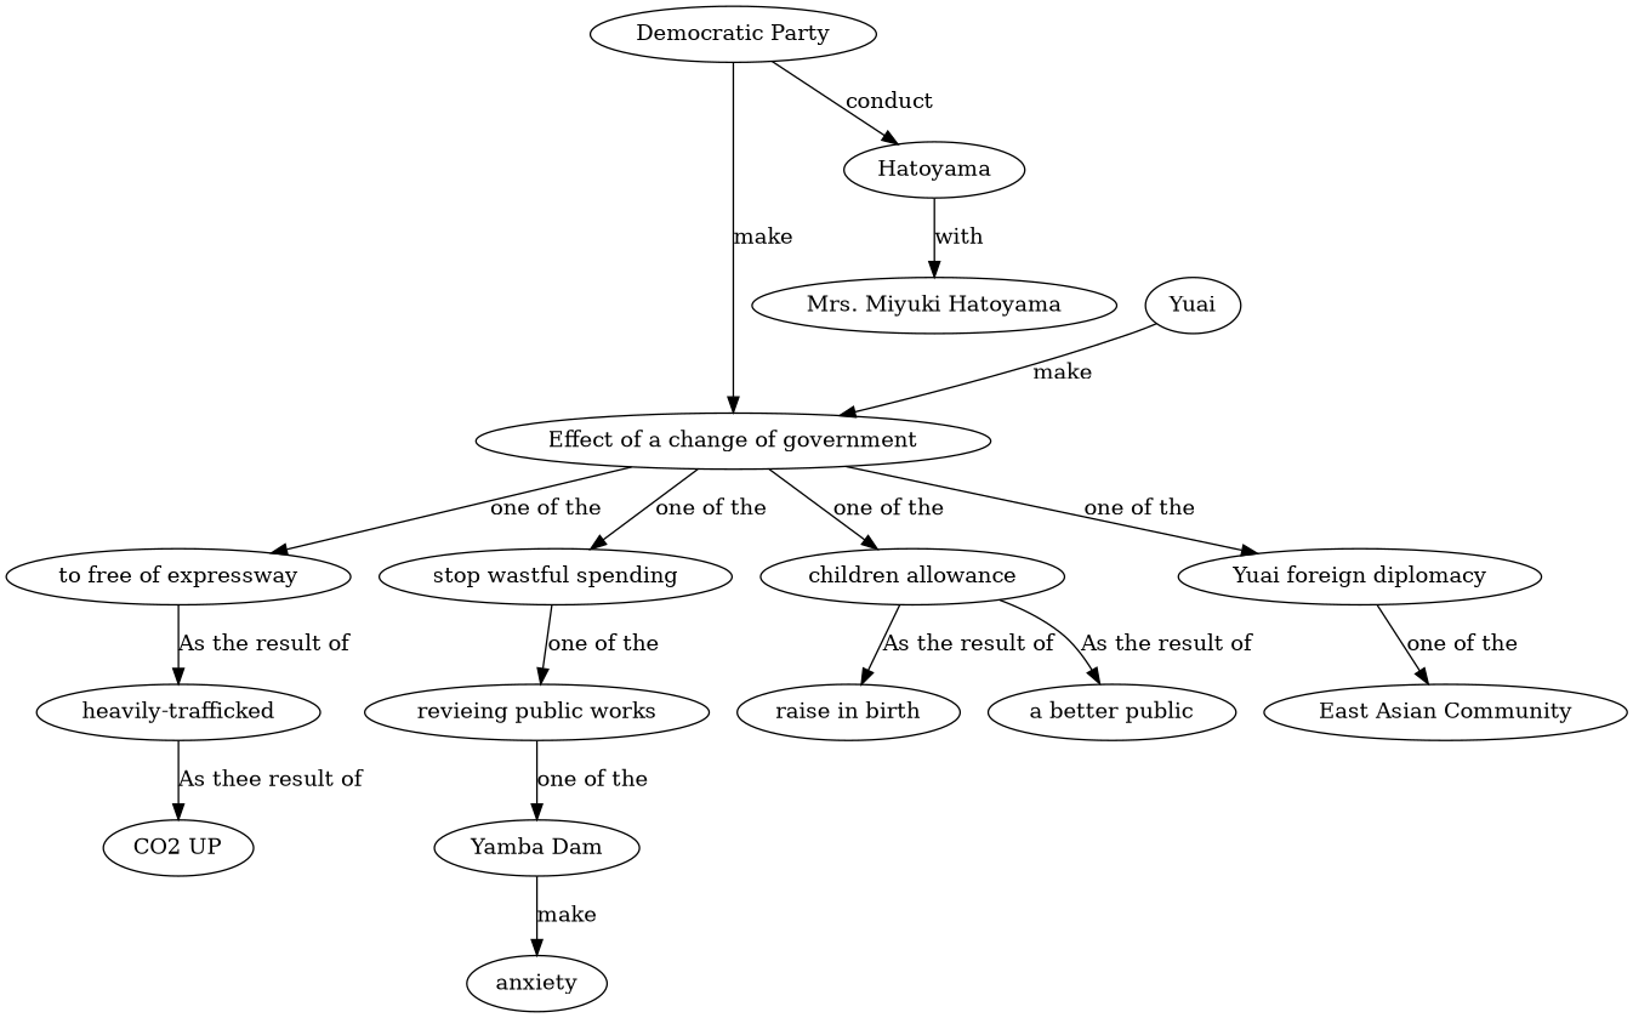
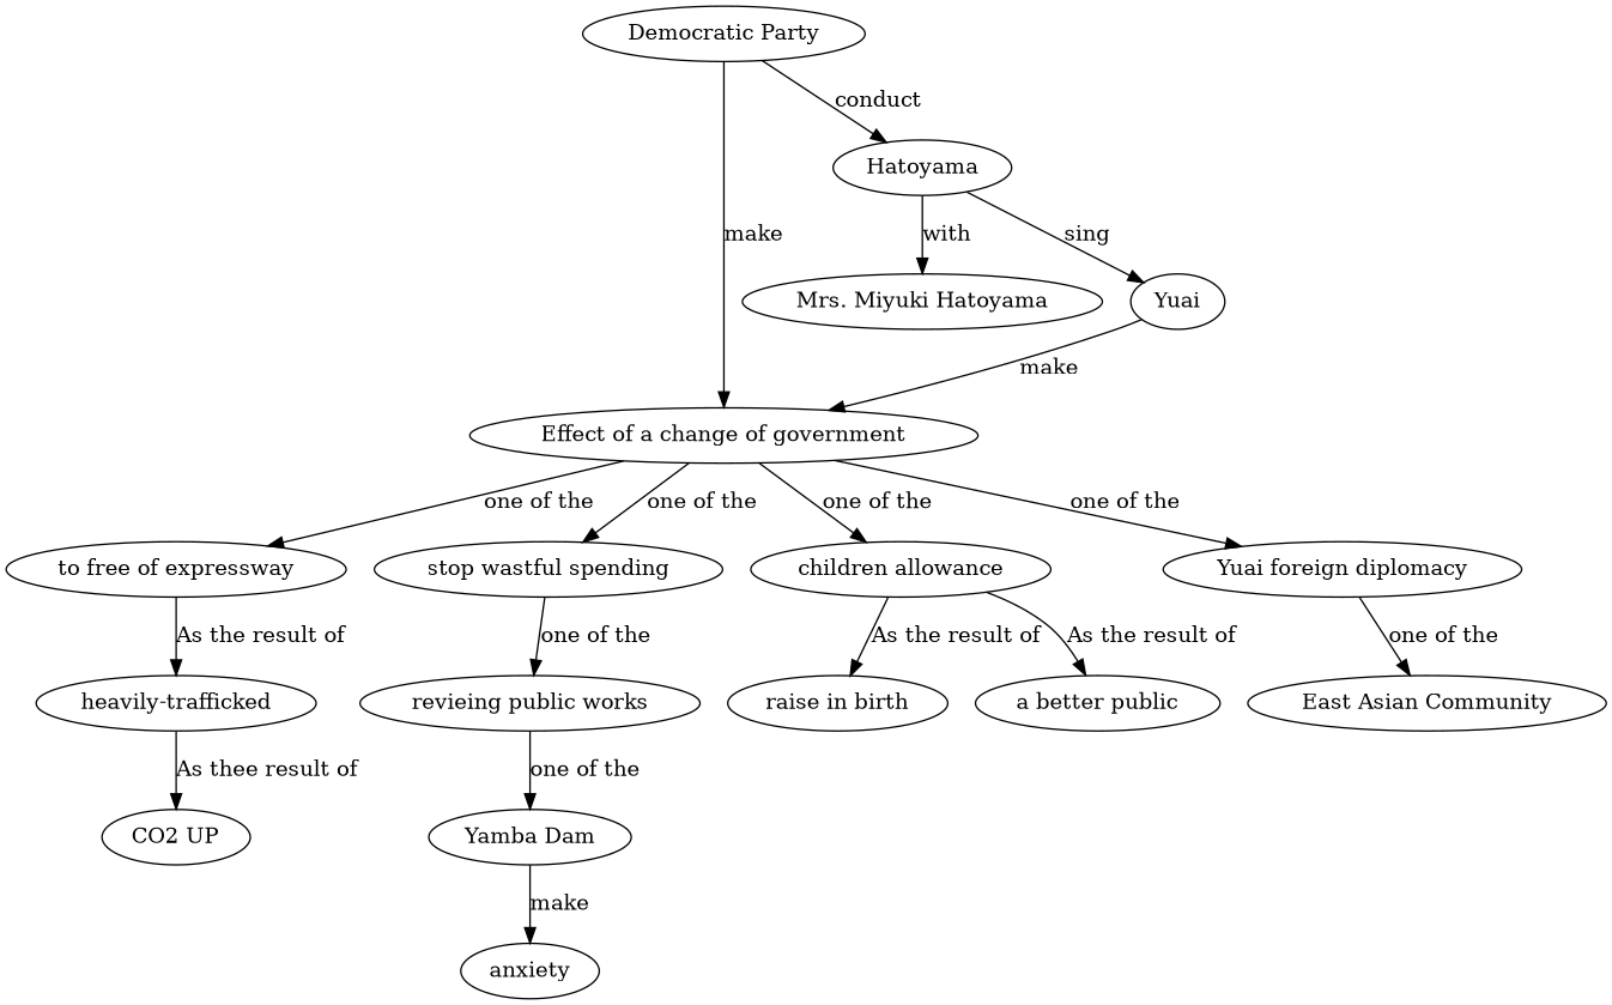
  digraph {
    n1 [label="Effect of a change of government"]
    "to free of expressway"
    "stop wastful spending"
    "children allowance"
    "Yuai foreign diplomacy"
    "heavily-trafficked"
    "revieing public works"
    "raise in birth"
    n9 [label="a better public"]
    "East Asian Community"
    "Democratic Party"
    Hatoyama
    "Mrs. Miyuki Hatoyama"
    Yuai
    "CO2 UP"
    "Yamba Dam"
    anxiety
    n1 -> "to free of expressway" [label="one of the"]
    n1 -> "stop wastful spending" [label="one of the"]
    n1 -> "children allowance" [label="one of the"]
    n1 -> "Yuai foreign diplomacy" [label="one of the"]
    "to free of expressway" -> "heavily-trafficked" [label="As the result of"]
    "stop wastful spending" -> "revieing public works" [label="one of the"]
    "children allowance" -> "raise in birth" [label="As the result of"]
    "children allowance" -> n9 [label="As the result of"]
    "Yuai foreign diplomacy" -> "East Asian Community" [label="one of the"]
    "heavily-trafficked" -> "CO2 UP" [label="As thee result of"]
    "revieing public works" -> "Yamba Dam" [label="one of the"]
    "Democratic Party" -> n1 [label=make]
    "Democratic Party" -> Hatoyama [label=conduct]
    Hatoyama -> "Mrs. Miyuki Hatoyama" [label=with]
+   Hatoyama -> Yuai [label=sing]
    Yuai -> n1 [label=make]
    "Yamba Dam" -> anxiety [label=make]
  }
